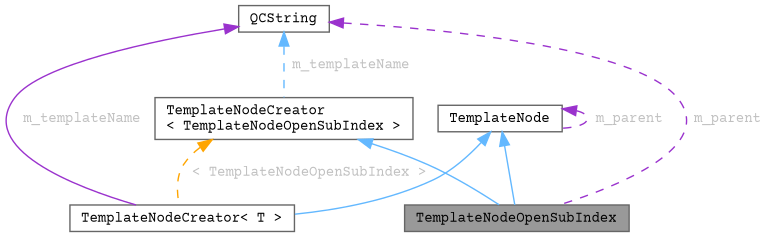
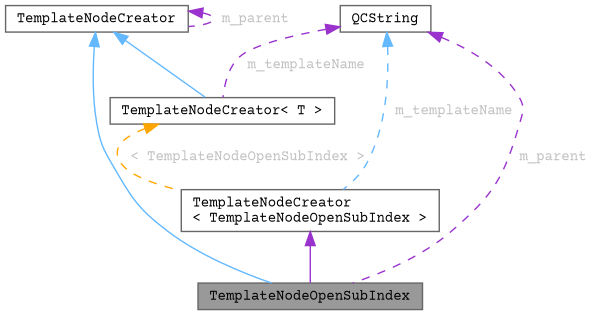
  digraph {
    fontname="Courier Prime"
    node [color=gray40 fillcolor=white fontname="Courier Prime" fontsize=10 shape=box style=filled]
    edge [color=steelblue1 dir=back fontname="Courier Prime" fontsize=10 labelfontname=Helvetica labelfontsize=10 style=dashed fontcolor=grey]
    n1 [fillcolor=grey60 fontcolor=black height=0.2 label=TemplateNodeOpenSubIndex width=0.4]
    n2 [height=0.2 label="TemplateNodeCreator\l\< TemplateNodeOpenSubIndex \>" width=0.4]
-   n3 [height=0.2 label=TemplateNode width=0.4]
+   n3 [height=0.2 label=TemplateNodeCreator width=0.4]
    n4 [height=0.2 label="TemplateNodeCreator\< T \>" width=0.4]
    n5 [height=0.2 label=QCString width=0.4]
-   n2 -> n1 [style=solid fontcolor=""]
+   n2 -> n1 [color=darkorchid3 style=solid fontcolor=""]
    n3 -> n1 [style=solid fontcolor=""]
    n3 -> n3 [color=darkorchid3 label=" m_parent"]
    n3 -> n4 [style=solid fontcolor=""]
-   n2 -> n4 [color=orange label=" \< TemplateNodeOpenSubIndex \>"]
+   n4 -> n2 [color=orange label=" \< TemplateNodeOpenSubIndex \>"]
    n5 -> n1 [color=darkorchid3 label=" m_parent"]
    n5 -> n2 [label=" m_templateName"]
-   n5 -> n4 [color=darkorchid3 label=" m_templateName" style=solid]
+   n5 -> n4 [color=darkorchid3 label=" m_templateName"]
  }
